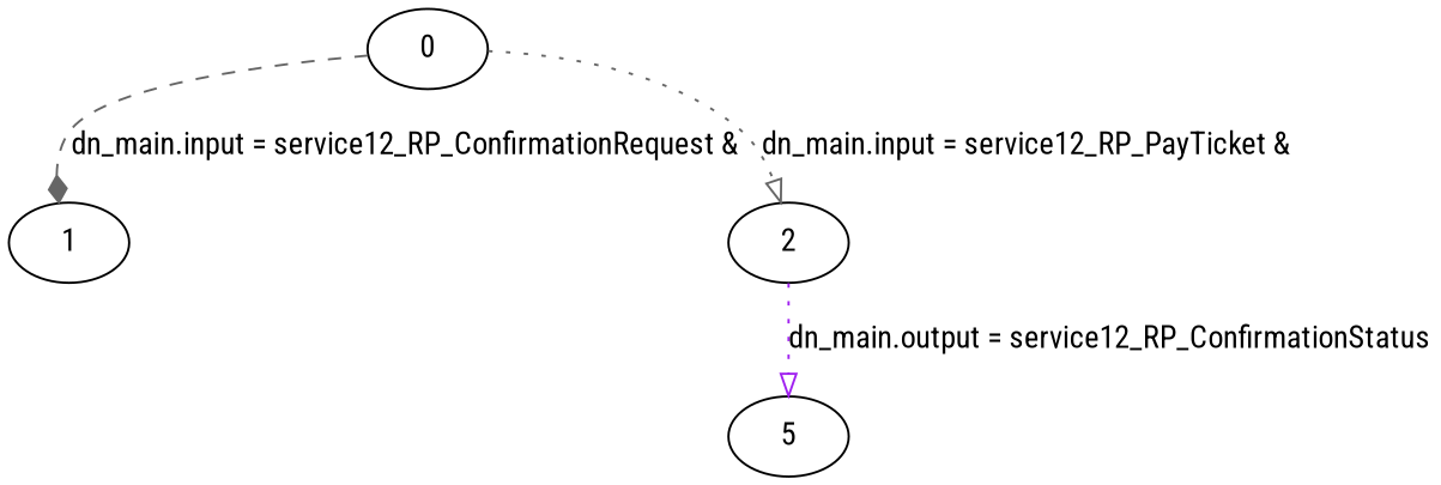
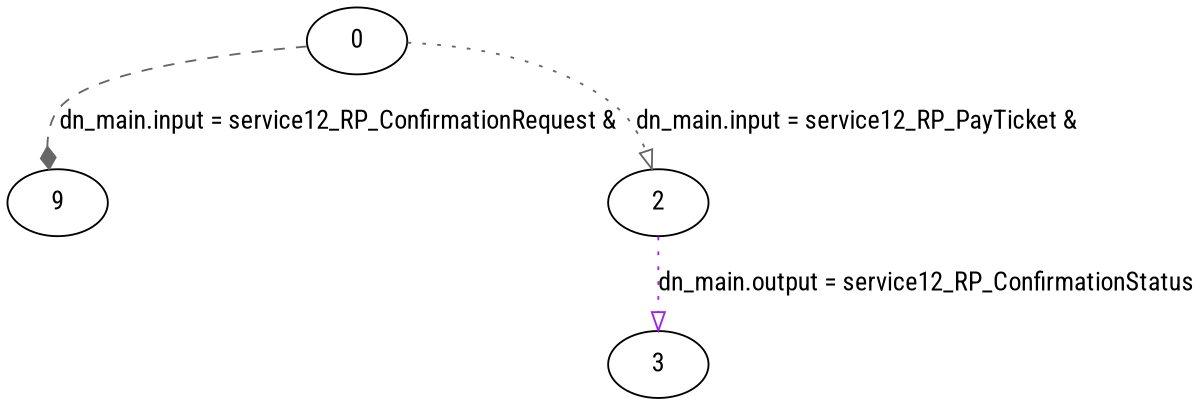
  digraph {
    fontname="Roboto Condensed"
    node [fontname="Roboto Condensed"]
    edge [arrowhead=onormal color=gray40 fontname="Roboto Condensed" style=dotted]
    0
-   1
+   1 [label=9]
    2
-   3 [label=5]
+   3
    0 -> 1 [arrowhead=diamond label="dn_main.input = service12_RP_ConfirmationRequest &\n" style=dashed]
    0 -> 2 [label="dn_main.input = service12_RP_PayTicket &\n"]
    2 -> 3 [color=purple label="dn_main.output = service12_RP_ConfirmationStatus"]
  }
